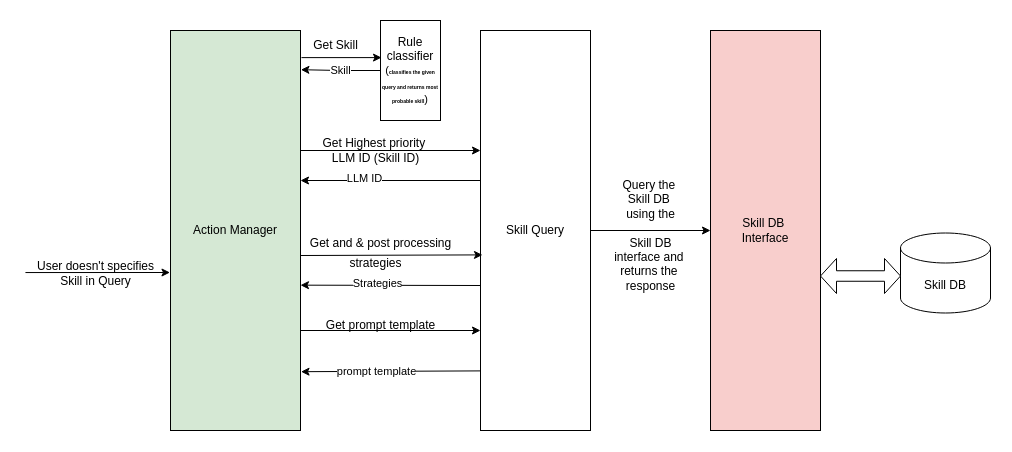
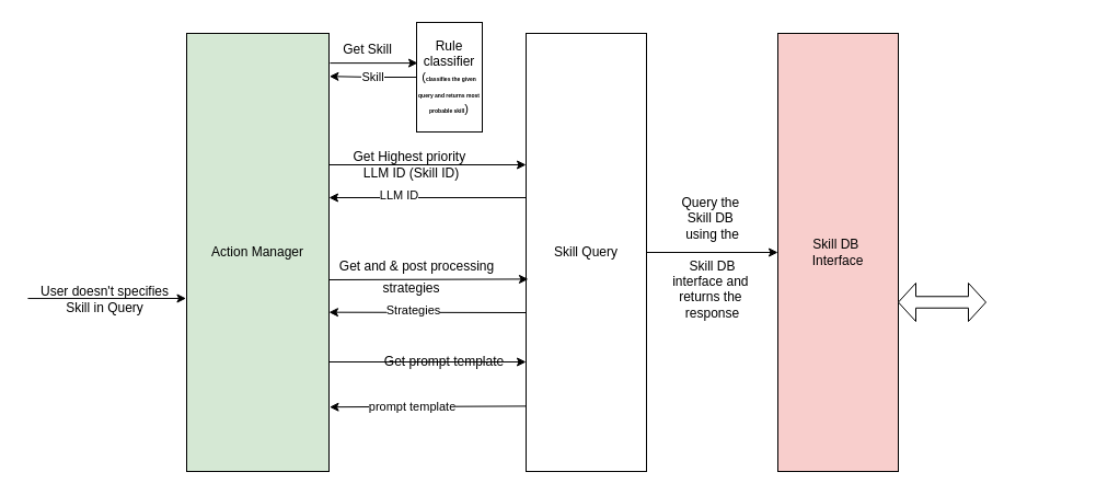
  <mxCell id="0" />
  <mxCell id="1" parent="0" />
  <mxCell id="2" style="edgeStyle=orthogonalEdgeStyle;rounded=0;orthogonalLoop=1;jettySize=auto;html=1;exitX=0.25;exitY=0;exitDx=0;exitDy=0;entryX=0.25;entryY=1;entryDx=0;entryDy=0;" edge="1" parent="1"><mxGeometry relative="1" as="geometry"><mxPoint x="270" y="150" as="sourcePoint" /><mxPoint x="480" y="150" as="targetPoint" /></mxGeometry></mxCell>
  <mxCell id="3" style="edgeStyle=orthogonalEdgeStyle;rounded=0;orthogonalLoop=1;jettySize=auto;html=1;exitX=0.75;exitY=0;exitDx=0;exitDy=0;entryX=0.75;entryY=1;entryDx=0;entryDy=0;" edge="1" parent="1" source="4" target="8"><mxGeometry relative="1" as="geometry" /></mxCell>
  <mxCell id="4" value="Action Manager" style="rounded=0;whiteSpace=wrap;html=1;direction=south;fillColor=#d5e8d4;" vertex="1" parent="1"><mxGeometry x="170" y="30" width="130" height="400" as="geometry" /></mxCell>
  <mxCell id="5" value="" style="edgeStyle=orthogonalEdgeStyle;rounded=0;orthogonalLoop=1;jettySize=auto;html=1;" edge="1" parent="1" source="8" target="9"><mxGeometry relative="1" as="geometry" /></mxCell>
  <mxCell id="6" style="edgeStyle=orthogonalEdgeStyle;rounded=0;orthogonalLoop=1;jettySize=auto;html=1;exitX=0.25;exitY=1;exitDx=0;exitDy=0;entryX=0.25;entryY=0;entryDx=0;entryDy=0;" edge="1" parent="1"><mxGeometry relative="1" as="geometry"><mxPoint x="480" y="180" as="sourcePoint" /><mxPoint x="300" y="180" as="targetPoint" /></mxGeometry></mxCell>
  <mxCell id="7" value="LLM ID" style="edgeLabel;html=1;align=center;verticalAlign=middle;resizable=0;points=[];" vertex="1" connectable="0" parent="6"><mxGeometry x="0.305" y="-3" relative="1" as="geometry"><mxPoint as="offset" /></mxGeometry></mxCell>
  <mxCell id="8" value="Skill Query" style="rounded=0;whiteSpace=wrap;html=1;direction=south;" vertex="1" parent="1"><mxGeometry x="480" y="30" width="110" height="400" as="geometry" /></mxCell>
  <mxCell id="9" value="Skill DB&amp;nbsp;&lt;div&gt;Interface&lt;/div&gt;" style="rounded=0;whiteSpace=wrap;html=1;direction=south;fillColor=#f8cecc;" vertex="1" parent="1"><mxGeometry x="710" y="30" width="110" height="400" as="geometry" /></mxCell>
- <mxCell id="10" value="Skill DB" style="shape=cylinder3;whiteSpace=wrap;html=1;boundedLbl=1;backgroundOutline=1;size=15;" vertex="1" parent="1"><mxGeometry x="900" y="232.5" width="90" height="80" as="geometry" /></mxCell>
  <mxCell id="11" value="" style="shape=doubleArrow;whiteSpace=wrap;html=1;" vertex="1" parent="1"><mxGeometry x="820" y="258" width="80" height="35" as="geometry" /></mxCell>
  <mxCell id="12" value="Get Highest priority&amp;nbsp;&lt;div&gt;LLM ID (Skill ID)&lt;/div&gt;" style="text;html=1;align=center;verticalAlign=middle;resizable=0;points=[];autosize=1;strokeColor=none;fillColor=none;" vertex="1" parent="1"><mxGeometry x="310" y="130" width="130" height="40" as="geometry" /></mxCell>
  <mxCell id="13" value="" style="edgeStyle=none;orthogonalLoop=1;jettySize=auto;html=1;rounded=0;entryX=0.561;entryY=0.982;entryDx=0;entryDy=0;entryPerimeter=0;" edge="1" parent="1" target="8"><mxGeometry width="100" relative="1" as="geometry"><mxPoint x="300" y="255" as="sourcePoint" /><mxPoint x="400" y="255" as="targetPoint" /><Array as="points" /></mxGeometry></mxCell>
  <mxCell id="14" value="Get and &amp;amp; post processing" style="text;html=1;align=center;verticalAlign=middle;resizable=0;points=[];autosize=1;strokeColor=none;fillColor=none;" vertex="1" parent="1"><mxGeometry x="300" y="228" width="160" height="30" as="geometry" /></mxCell>
  <mxCell id="15" value="strategies" style="text;html=1;align=center;verticalAlign=middle;resizable=0;points=[];autosize=1;strokeColor=none;fillColor=none;" vertex="1" parent="1"><mxGeometry x="335" y="248" width="80" height="30" as="geometry" /></mxCell>
  <mxCell id="16" value="" style="edgeStyle=none;orthogonalLoop=1;jettySize=auto;html=1;rounded=0;entryX=0.48;entryY=-0.004;entryDx=0;entryDy=0;entryPerimeter=0;" edge="1" parent="1"><mxGeometry width="100" relative="1" as="geometry"><mxPoint x="480" y="285" as="sourcePoint" /><mxPoint x="300" y="284.67" as="targetPoint" /><Array as="points" /></mxGeometry></mxCell>
  <mxCell id="17" value="Strategies" style="edgeLabel;html=1;align=center;verticalAlign=middle;resizable=0;points=[];" vertex="1" connectable="0" parent="16"><mxGeometry x="0.152" y="-2" relative="1" as="geometry"><mxPoint as="offset" /></mxGeometry></mxCell>
- <mxCell id="18" value="Get prompt template" style="text;html=1;align=center;verticalAlign=middle;resizable=0;points=[];autosize=1;strokeColor=none;fillColor=none;" vertex="1" parent="1"><mxGeometry x="315" y="310" width="130" height="30" as="geometry" /></mxCell>
+ <mxCell id="18" value="Get prompt template" style="text;html=1;align=center;verticalAlign=middle;resizable=0;points=[];autosize=1;strokeColor=none;fillColor=none;" vertex="1" parent="1"><mxGeometry x="340" y="315" width="130" height="30" as="geometry" /></mxCell>
  <mxCell id="19" value="" style="edgeStyle=none;orthogonalLoop=1;jettySize=auto;html=1;rounded=0;entryX=0.853;entryY=-0.004;entryDx=0;entryDy=0;entryPerimeter=0;exitX=0.851;exitY=0.996;exitDx=0;exitDy=0;exitPerimeter=0;" edge="1" parent="1" source="8" target="4"><mxGeometry width="100" relative="1" as="geometry"><mxPoint x="390" y="380" as="sourcePoint" /><mxPoint x="490" y="380" as="targetPoint" /><Array as="points" /></mxGeometry></mxCell>
  <mxCell id="20" value="prompt template" style="edgeLabel;html=1;align=center;verticalAlign=middle;resizable=0;points=[];" vertex="1" connectable="0" parent="19"><mxGeometry x="0.167" relative="1" as="geometry"><mxPoint as="offset" /></mxGeometry></mxCell>
  <mxCell id="21" value="Query the&amp;nbsp;&lt;div&gt;Skill DB&amp;nbsp;&lt;div&gt;using the&lt;/div&gt;&lt;div&gt;&lt;br&gt;&lt;/div&gt;&lt;div&gt;&amp;nbsp;Skill DB&amp;nbsp;&lt;div&gt;interface and&amp;nbsp;&lt;/div&gt;&lt;div&gt;returns the&amp;nbsp;&lt;/div&gt;&lt;div&gt;response&lt;/div&gt;&lt;/div&gt;&lt;/div&gt;" style="text;html=1;align=center;verticalAlign=middle;resizable=0;points=[];autosize=1;strokeColor=none;fillColor=none;" vertex="1" parent="1"><mxGeometry x="600" y="170" width="100" height="130" as="geometry" /></mxCell>
  <mxCell id="22" value="" style="edgeStyle=none;orthogonalLoop=1;jettySize=auto;html=1;rounded=0;exitX=0.033;exitY=0.489;exitDx=0;exitDy=0;exitPerimeter=0;entryX=0.605;entryY=1.004;entryDx=0;entryDy=0;entryPerimeter=0;" edge="1" parent="1" source="23" target="4"><mxGeometry width="100" relative="1" as="geometry"><mxPoint x="-5" y="273" as="sourcePoint" /><mxPoint x="205" y="272.58" as="targetPoint" /><Array as="points" /></mxGeometry></mxCell>
  <mxCell id="23" value="&amp;nbsp;User doesn't specifies&amp;nbsp;&lt;div&gt;Skill in Query&lt;/div&gt;" style="text;html=1;align=center;verticalAlign=middle;resizable=0;points=[];autosize=1;strokeColor=none;fillColor=none;" vertex="1" parent="1"><mxGeometry x="20" y="252.5" width="150" height="40" as="geometry" /></mxCell>
  <mxCell id="24" value="Rule classifier&lt;div style=&quot;&quot;&gt;&lt;span style=&quot;font-size: 11px;&quot;&gt;(&lt;/span&gt;&lt;font size=&quot;1&quot; style=&quot;&quot;&gt;&lt;b style=&quot;font-size: 5px;&quot;&gt;classifies the given query and returns most probable skill&lt;/b&gt;&lt;/font&gt;&lt;span style=&quot;font-size: 11px;&quot;&gt;)&lt;/span&gt;&lt;/div&gt;" style="rounded=0;whiteSpace=wrap;html=1;direction=south;" vertex="1" parent="1"><mxGeometry x="380" y="20" width="60" height="100" as="geometry" /></mxCell>
  <mxCell id="25" value="" style="edgeStyle=none;orthogonalLoop=1;jettySize=auto;html=1;rounded=0;exitX=0.014;exitY=0.904;exitDx=0;exitDy=0;exitPerimeter=0;entryX=0.371;entryY=0.983;entryDx=0;entryDy=0;entryPerimeter=0;" edge="1" parent="1" source="26" target="24"><mxGeometry width="100" relative="1" as="geometry"><mxPoint x="220" y="120" as="sourcePoint" /><mxPoint x="380" y="56" as="targetPoint" /><Array as="points" /></mxGeometry></mxCell>
  <mxCell id="26" value="Get Skill" style="text;html=1;align=center;verticalAlign=middle;resizable=0;points=[];autosize=1;strokeColor=none;fillColor=none;rotation=0;" vertex="1" parent="1"><mxGeometry x="300" y="30" width="70" height="30" as="geometry" /></mxCell>
  <mxCell id="27" style="edgeStyle=orthogonalEdgeStyle;rounded=0;orthogonalLoop=1;jettySize=auto;html=1;exitX=0.5;exitY=1;exitDx=0;exitDy=0;entryX=0.098;entryY=-0.003;entryDx=0;entryDy=0;entryPerimeter=0;" edge="1" parent="1" source="24" target="4"><mxGeometry relative="1" as="geometry" /></mxCell>
  <mxCell id="28" value="Skill" style="edgeLabel;html=1;align=center;verticalAlign=middle;resizable=0;points=[];" vertex="1" connectable="0" parent="27"><mxGeometry x="0.031" relative="1" as="geometry"><mxPoint as="offset" /></mxGeometry></mxCell>
